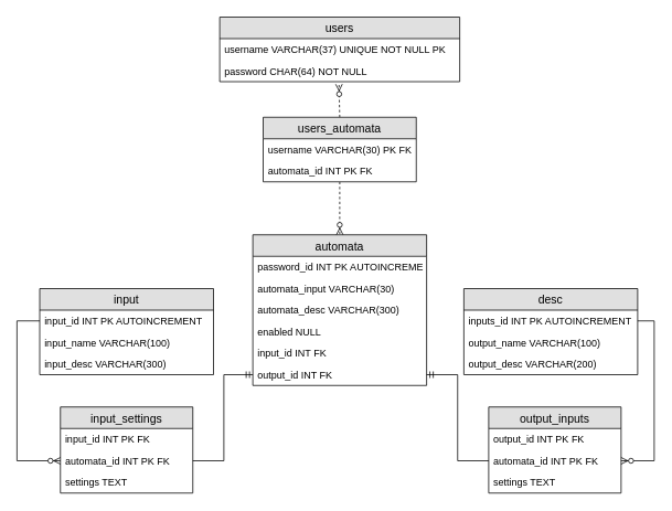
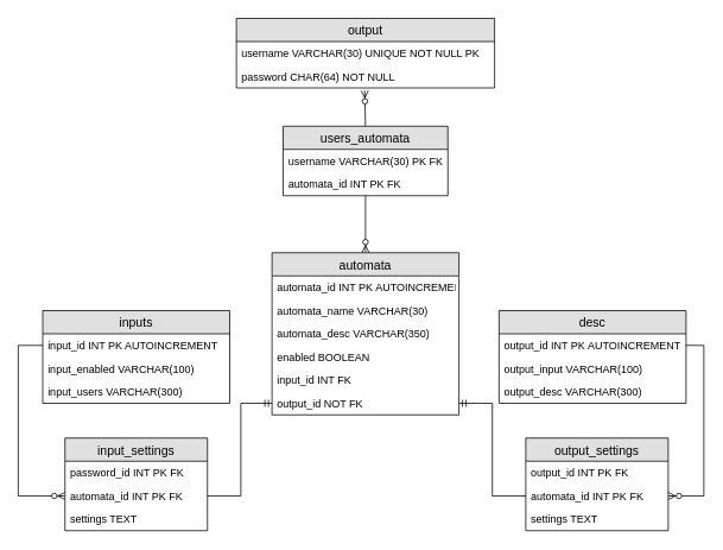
  <mxCell id="0" />
  <mxCell id="1" parent="0" />
- <mxCell id="2" value="users" style="swimlane;fontStyle=0;childLayout=stackLayout;horizontal=1;startSize=26;fillColor=#e0e0e0;horizontalStack=0;resizeParent=1;resizeParentMax=0;resizeLast=0;collapsible=1;marginBottom=0;swimlaneFillColor=#ffffff;align=center;fontSize=14;" parent="1" vertex="1"><mxGeometry x="265" y="20" width="290" height="78" as="geometry" /></mxCell>
- <mxCell id="3" value="username VARCHAR(37) UNIQUE NOT NULL PK" style="text;strokeColor=none;fillColor=none;spacingLeft=4;spacingRight=4;overflow=hidden;rotatable=0;points=[[0,0.5],[1,0.5]];portConstraint=eastwest;fontSize=12;" parent="2" vertex="1"><mxGeometry y="26" width="290" height="26" as="geometry" /></mxCell>
+ <mxCell id="2" value="output" style="swimlane;fontStyle=0;childLayout=stackLayout;horizontal=1;startSize=26;fillColor=#e0e0e0;horizontalStack=0;resizeParent=1;resizeParentMax=0;resizeLast=0;collapsible=1;marginBottom=0;swimlaneFillColor=#ffffff;align=center;fontSize=14;" parent="1" vertex="1"><mxGeometry x="265" y="20" width="290" height="78" as="geometry" /></mxCell>
+ <mxCell id="3" value="username VARCHAR(30) UNIQUE NOT NULL PK" style="text;strokeColor=none;fillColor=none;spacingLeft=4;spacingRight=4;overflow=hidden;rotatable=0;points=[[0,0.5],[1,0.5]];portConstraint=eastwest;fontSize=12;" parent="2" vertex="1"><mxGeometry y="26" width="290" height="26" as="geometry" /></mxCell>
  <mxCell id="4" value="password CHAR(64) NOT NULL&#10;" style="text;strokeColor=none;fillColor=none;spacingLeft=4;spacingRight=4;overflow=hidden;rotatable=0;points=[[0,0.5],[1,0.5]];portConstraint=eastwest;fontSize=12;" parent="2" vertex="1"><mxGeometry y="52" width="290" height="26" as="geometry" /></mxCell>
- <mxCell id="5" style="edgeStyle=orthogonalEdgeStyle;rounded=0;html=1;endArrow=ERzeroToMany;endFill=1;jettySize=auto;orthogonalLoop=1;exitX=0.5;exitY=0;exitDx=0;exitDy=0;entryX=0.497;entryY=1.115;entryDx=0;entryDy=0;entryPerimeter=0;dashed=1;" parent="1" source="7" target="4" edge="1"><mxGeometry relative="1" as="geometry"><mxPoint x="120" y="280" as="sourcePoint" /><mxPoint x="440" y="121" as="targetPoint" /><Array as="points"><mxPoint x="409" y="141" /></Array></mxGeometry></mxCell>
- <mxCell id="6" value="" style="edgeStyle=orthogonalEdgeStyle;rounded=0;html=1;endArrow=ERzeroToMany;endFill=1;jettySize=auto;orthogonalLoop=1;entryX=0.5;entryY=0;exitX=0.5;exitY=1;entryDx=0;entryDy=0;exitDx=0;exitDy=0;dashed=1;" parent="1" source="7" target="10" edge="1"><mxGeometry relative="1" as="geometry"><Array as="points"><mxPoint x="410" y="271" /><mxPoint x="410" y="271" /></Array></mxGeometry></mxCell>
+ <mxCell id="5" style="edgeStyle=orthogonalEdgeStyle;rounded=0;html=1;endArrow=ERzeroToMany;endFill=1;jettySize=auto;orthogonalLoop=1;exitX=0.5;exitY=0;exitDx=0;exitDy=0;entryX=0.497;entryY=1.115;entryDx=0;entryDy=0;entryPerimeter=0;" parent="1" source="7" target="4" edge="1"><mxGeometry relative="1" as="geometry"><mxPoint x="120" y="280" as="sourcePoint" /><mxPoint x="440" y="121" as="targetPoint" /><Array as="points"><mxPoint x="409" y="141" /></Array></mxGeometry></mxCell>
+ <mxCell id="6" value="" style="edgeStyle=orthogonalEdgeStyle;rounded=0;html=1;endArrow=ERzeroToMany;endFill=1;jettySize=auto;orthogonalLoop=1;entryX=0.5;entryY=0;exitX=0.5;exitY=1;entryDx=0;entryDy=0;exitDx=0;exitDy=0;" parent="1" source="7" target="10" edge="1"><mxGeometry relative="1" as="geometry"><Array as="points"><mxPoint x="410" y="271" /><mxPoint x="410" y="271" /></Array></mxGeometry></mxCell>
  <mxCell id="7" value="users_automata" style="swimlane;fontStyle=0;childLayout=stackLayout;horizontal=1;startSize=26;fillColor=#e0e0e0;horizontalStack=0;resizeParent=1;resizeParentMax=0;resizeLast=0;collapsible=1;marginBottom=0;swimlaneFillColor=#ffffff;align=center;fontSize=14;" parent="1" vertex="1"><mxGeometry x="317.5" y="141" width="185" height="78" as="geometry" /></mxCell>
  <mxCell id="8" value="username VARCHAR(30) PK FK" style="text;strokeColor=none;fillColor=none;spacingLeft=4;spacingRight=4;overflow=hidden;rotatable=0;points=[[0,0.5],[1,0.5]];portConstraint=eastwest;fontSize=12;" parent="7" vertex="1"><mxGeometry y="26" width="185" height="26" as="geometry" /></mxCell>
  <mxCell id="9" value="automata_id INT PK FK" style="text;strokeColor=none;fillColor=none;spacingLeft=4;spacingRight=4;overflow=hidden;rotatable=0;points=[[0,0.5],[1,0.5]];portConstraint=eastwest;fontSize=12;" parent="7" vertex="1"><mxGeometry y="52" width="185" height="26" as="geometry" /></mxCell>
  <mxCell id="10" value="automata" style="swimlane;fontStyle=0;childLayout=stackLayout;horizontal=1;startSize=26;fillColor=#e0e0e0;horizontalStack=0;resizeParent=1;resizeParentMax=0;resizeLast=0;collapsible=1;marginBottom=0;swimlaneFillColor=#ffffff;align=center;fontSize=14;" parent="1" vertex="1"><mxGeometry x="305" y="283" width="210" height="182" as="geometry" /></mxCell>
- <mxCell id="11" value="password_id INT PK AUTOINCREMENT" style="text;strokeColor=none;fillColor=none;spacingLeft=4;spacingRight=4;overflow=hidden;rotatable=0;points=[[0,0.5],[1,0.5]];portConstraint=eastwest;fontSize=12;" parent="10" vertex="1"><mxGeometry y="26" width="210" height="26" as="geometry" /></mxCell>
- <mxCell id="12" value="automata_input VARCHAR(30) " style="text;strokeColor=none;fillColor=none;spacingLeft=4;spacingRight=4;overflow=hidden;rotatable=0;points=[[0,0.5],[1,0.5]];portConstraint=eastwest;fontSize=12;" parent="10" vertex="1"><mxGeometry y="52" width="210" height="26" as="geometry" /></mxCell>
- <mxCell id="13" value="automata_desc VARCHAR(300)&#10;" style="text;strokeColor=none;fillColor=none;spacingLeft=4;spacingRight=4;overflow=hidden;rotatable=0;points=[[0,0.5],[1,0.5]];portConstraint=eastwest;fontSize=12;" parent="10" vertex="1"><mxGeometry y="78" width="210" height="26" as="geometry" /></mxCell>
- <mxCell id="14" value="enabled NULL&#10;" style="text;strokeColor=none;fillColor=none;spacingLeft=4;spacingRight=4;overflow=hidden;rotatable=0;points=[[0,0.5],[1,0.5]];portConstraint=eastwest;fontSize=12;" parent="10" vertex="1"><mxGeometry y="104" width="210" height="26" as="geometry" /></mxCell>
+ <mxCell id="11" value="automata_id INT PK AUTOINCREMENT" style="text;strokeColor=none;fillColor=none;spacingLeft=4;spacingRight=4;overflow=hidden;rotatable=0;points=[[0,0.5],[1,0.5]];portConstraint=eastwest;fontSize=12;" parent="10" vertex="1"><mxGeometry y="26" width="210" height="26" as="geometry" /></mxCell>
+ <mxCell id="12" value="automata_name VARCHAR(30) " style="text;strokeColor=none;fillColor=none;spacingLeft=4;spacingRight=4;overflow=hidden;rotatable=0;points=[[0,0.5],[1,0.5]];portConstraint=eastwest;fontSize=12;" parent="10" vertex="1"><mxGeometry y="52" width="210" height="26" as="geometry" /></mxCell>
+ <mxCell id="13" value="automata_desc VARCHAR(350)&#10;" style="text;strokeColor=none;fillColor=none;spacingLeft=4;spacingRight=4;overflow=hidden;rotatable=0;points=[[0,0.5],[1,0.5]];portConstraint=eastwest;fontSize=12;" parent="10" vertex="1"><mxGeometry y="78" width="210" height="26" as="geometry" /></mxCell>
+ <mxCell id="14" value="enabled BOOLEAN&#10;" style="text;strokeColor=none;fillColor=none;spacingLeft=4;spacingRight=4;overflow=hidden;rotatable=0;points=[[0,0.5],[1,0.5]];portConstraint=eastwest;fontSize=12;" parent="10" vertex="1"><mxGeometry y="104" width="210" height="26" as="geometry" /></mxCell>
  <mxCell id="15" value="input_id INT FK&#10;" style="text;strokeColor=none;fillColor=none;spacingLeft=4;spacingRight=4;overflow=hidden;rotatable=0;points=[[0,0.5],[1,0.5]];portConstraint=eastwest;fontSize=12;" parent="10" vertex="1"><mxGeometry y="130" width="210" height="26" as="geometry" /></mxCell>
- <mxCell id="16" value="output_id INT FK&#10;" style="text;strokeColor=none;fillColor=none;spacingLeft=4;spacingRight=4;overflow=hidden;rotatable=0;points=[[0,0.5],[1,0.5]];portConstraint=eastwest;fontSize=12;" parent="10" vertex="1"><mxGeometry y="156" width="210" height="26" as="geometry" /></mxCell>
+ <mxCell id="16" value="output_id NOT FK&#10;" style="text;strokeColor=none;fillColor=none;spacingLeft=4;spacingRight=4;overflow=hidden;rotatable=0;points=[[0,0.5],[1,0.5]];portConstraint=eastwest;fontSize=12;" parent="10" vertex="1"><mxGeometry y="156" width="210" height="26" as="geometry" /></mxCell>
  <mxCell id="17" value="input_settings" style="swimlane;fontStyle=0;childLayout=stackLayout;horizontal=1;startSize=26;fillColor=#e0e0e0;horizontalStack=0;resizeParent=1;resizeParentMax=0;resizeLast=0;collapsible=1;marginBottom=0;swimlaneFillColor=#ffffff;align=center;fontSize=14;" parent="1" vertex="1"><mxGeometry x="72.5" y="491" width="160" height="104" as="geometry" /></mxCell>
- <mxCell id="18" value="input_id INT PK FK" style="text;strokeColor=none;fillColor=none;spacingLeft=4;spacingRight=4;overflow=hidden;rotatable=0;points=[[0,0.5],[1,0.5]];portConstraint=eastwest;fontSize=12;" parent="17" vertex="1"><mxGeometry y="26" width="160" height="26" as="geometry" /></mxCell>
+ <mxCell id="18" value="password_id INT PK FK" style="text;strokeColor=none;fillColor=none;spacingLeft=4;spacingRight=4;overflow=hidden;rotatable=0;points=[[0,0.5],[1,0.5]];portConstraint=eastwest;fontSize=12;" parent="17" vertex="1"><mxGeometry y="26" width="160" height="26" as="geometry" /></mxCell>
  <mxCell id="19" value="automata_id INT PK FK&#10;" style="text;strokeColor=none;fillColor=none;spacingLeft=4;spacingRight=4;overflow=hidden;rotatable=0;points=[[0,0.5],[1,0.5]];portConstraint=eastwest;fontSize=12;" parent="17" vertex="1"><mxGeometry y="52" width="160" height="26" as="geometry" /></mxCell>
  <mxCell id="20" value="settings TEXT&#10;" style="text;strokeColor=none;fillColor=none;spacingLeft=4;spacingRight=4;overflow=hidden;rotatable=0;points=[[0,0.5],[1,0.5]];portConstraint=eastwest;fontSize=12;" parent="17" vertex="1"><mxGeometry y="78" width="160" height="26" as="geometry" /></mxCell>
- <mxCell id="21" value="input" style="swimlane;fontStyle=0;childLayout=stackLayout;horizontal=1;startSize=26;fillColor=#e0e0e0;horizontalStack=0;resizeParent=1;resizeParentMax=0;resizeLast=0;collapsible=1;marginBottom=0;swimlaneFillColor=#ffffff;align=center;fontSize=14;" parent="1" vertex="1"><mxGeometry x="47.5" y="348" width="210" height="104" as="geometry" /></mxCell>
+ <mxCell id="21" value="inputs" style="swimlane;fontStyle=0;childLayout=stackLayout;horizontal=1;startSize=26;fillColor=#e0e0e0;horizontalStack=0;resizeParent=1;resizeParentMax=0;resizeLast=0;collapsible=1;marginBottom=0;swimlaneFillColor=#ffffff;align=center;fontSize=14;" parent="1" vertex="1"><mxGeometry x="47.5" y="348" width="210" height="104" as="geometry" /></mxCell>
  <mxCell id="22" value="input_id INT PK AUTOINCREMENT" style="text;strokeColor=none;fillColor=none;spacingLeft=4;spacingRight=4;overflow=hidden;rotatable=0;points=[[0,0.5],[1,0.5]];portConstraint=eastwest;fontSize=12;" parent="21" vertex="1"><mxGeometry y="26" width="210" height="26" as="geometry" /></mxCell>
- <mxCell id="23" value="input_name VARCHAR(100)" style="text;strokeColor=none;fillColor=none;spacingLeft=4;spacingRight=4;overflow=hidden;rotatable=0;points=[[0,0.5],[1,0.5]];portConstraint=eastwest;fontSize=12;" parent="21" vertex="1"><mxGeometry y="52" width="210" height="26" as="geometry" /></mxCell>
- <mxCell id="24" value="input_desc VARCHAR(300)&#10;" style="text;strokeColor=none;fillColor=none;spacingLeft=4;spacingRight=4;overflow=hidden;rotatable=0;points=[[0,0.5],[1,0.5]];portConstraint=eastwest;fontSize=12;" parent="21" vertex="1"><mxGeometry y="78" width="210" height="26" as="geometry" /></mxCell>
+ <mxCell id="23" value="input_enabled VARCHAR(100)" style="text;strokeColor=none;fillColor=none;spacingLeft=4;spacingRight=4;overflow=hidden;rotatable=0;points=[[0,0.5],[1,0.5]];portConstraint=eastwest;fontSize=12;" parent="21" vertex="1"><mxGeometry y="52" width="210" height="26" as="geometry" /></mxCell>
+ <mxCell id="24" value="input_users VARCHAR(300)&#10;" style="text;strokeColor=none;fillColor=none;spacingLeft=4;spacingRight=4;overflow=hidden;rotatable=0;points=[[0,0.5],[1,0.5]];portConstraint=eastwest;fontSize=12;" parent="21" vertex="1"><mxGeometry y="78" width="210" height="26" as="geometry" /></mxCell>
  <mxCell id="25" value="desc" style="swimlane;fontStyle=0;childLayout=stackLayout;horizontal=1;startSize=26;fillColor=#e0e0e0;horizontalStack=0;resizeParent=1;resizeParentMax=0;resizeLast=0;collapsible=1;marginBottom=0;swimlaneFillColor=#ffffff;align=center;fontSize=14;" parent="1" vertex="1"><mxGeometry x="560" y="348" width="210" height="104" as="geometry" /></mxCell>
- <mxCell id="26" value="inputs_id INT PK AUTOINCREMENT" style="text;strokeColor=none;fillColor=none;spacingLeft=4;spacingRight=4;overflow=hidden;rotatable=0;points=[[0,0.5],[1,0.5]];portConstraint=eastwest;fontSize=12;" parent="25" vertex="1"><mxGeometry y="26" width="210" height="26" as="geometry" /></mxCell>
- <mxCell id="27" value="output_name VARCHAR(100)" style="text;strokeColor=none;fillColor=none;spacingLeft=4;spacingRight=4;overflow=hidden;rotatable=0;points=[[0,0.5],[1,0.5]];portConstraint=eastwest;fontSize=12;" parent="25" vertex="1"><mxGeometry y="52" width="210" height="26" as="geometry" /></mxCell>
- <mxCell id="28" value="output_desc VARCHAR(200)&#10;" style="text;strokeColor=none;fillColor=none;spacingLeft=4;spacingRight=4;overflow=hidden;rotatable=0;points=[[0,0.5],[1,0.5]];portConstraint=eastwest;fontSize=12;" parent="25" vertex="1"><mxGeometry y="78" width="210" height="26" as="geometry" /></mxCell>
+ <mxCell id="26" value="output_id INT PK AUTOINCREMENT" style="text;strokeColor=none;fillColor=none;spacingLeft=4;spacingRight=4;overflow=hidden;rotatable=0;points=[[0,0.5],[1,0.5]];portConstraint=eastwest;fontSize=12;" parent="25" vertex="1"><mxGeometry y="26" width="210" height="26" as="geometry" /></mxCell>
+ <mxCell id="27" value="output_input VARCHAR(100)" style="text;strokeColor=none;fillColor=none;spacingLeft=4;spacingRight=4;overflow=hidden;rotatable=0;points=[[0,0.5],[1,0.5]];portConstraint=eastwest;fontSize=12;" parent="25" vertex="1"><mxGeometry y="52" width="210" height="26" as="geometry" /></mxCell>
+ <mxCell id="28" value="output_desc VARCHAR(300)&#10;" style="text;strokeColor=none;fillColor=none;spacingLeft=4;spacingRight=4;overflow=hidden;rotatable=0;points=[[0,0.5],[1,0.5]];portConstraint=eastwest;fontSize=12;" parent="25" vertex="1"><mxGeometry y="78" width="210" height="26" as="geometry" /></mxCell>
  <mxCell id="29" style="edgeStyle=orthogonalEdgeStyle;rounded=0;html=1;endArrow=ERzeroToMany;endFill=1;jettySize=auto;orthogonalLoop=1;entryX=0;entryY=0.5;entryDx=0;entryDy=0;exitX=0;exitY=0.5;exitDx=0;exitDy=0;" parent="1" source="22" target="19" edge="1"><mxGeometry relative="1" as="geometry"><mxPoint x="315" y="436" as="targetPoint" /><Array as="points"><mxPoint x="20" y="387" /><mxPoint x="20" y="556" /></Array><mxPoint x="-210" y="740" as="sourcePoint" /></mxGeometry></mxCell>
- <mxCell id="30" value="output_inputs" style="swimlane;fontStyle=0;childLayout=stackLayout;horizontal=1;startSize=26;fillColor=#e0e0e0;horizontalStack=0;resizeParent=1;resizeParentMax=0;resizeLast=0;collapsible=1;marginBottom=0;swimlaneFillColor=#ffffff;align=center;fontSize=14;" parent="1" vertex="1"><mxGeometry x="590" y="491" width="160" height="104" as="geometry" /></mxCell>
+ <mxCell id="30" value="output_settings" style="swimlane;fontStyle=0;childLayout=stackLayout;horizontal=1;startSize=26;fillColor=#e0e0e0;horizontalStack=0;resizeParent=1;resizeParentMax=0;resizeLast=0;collapsible=1;marginBottom=0;swimlaneFillColor=#ffffff;align=center;fontSize=14;" parent="1" vertex="1"><mxGeometry x="590" y="491" width="160" height="104" as="geometry" /></mxCell>
  <mxCell id="31" value="output_id INT PK FK" style="text;strokeColor=none;fillColor=none;spacingLeft=4;spacingRight=4;overflow=hidden;rotatable=0;points=[[0,0.5],[1,0.5]];portConstraint=eastwest;fontSize=12;" parent="30" vertex="1"><mxGeometry y="26" width="160" height="26" as="geometry" /></mxCell>
  <mxCell id="32" value="automata_id INT PK FK&#10;" style="text;strokeColor=none;fillColor=none;spacingLeft=4;spacingRight=4;overflow=hidden;rotatable=0;points=[[0,0.5],[1,0.5]];portConstraint=eastwest;fontSize=12;" parent="30" vertex="1"><mxGeometry y="52" width="160" height="26" as="geometry" /></mxCell>
  <mxCell id="33" value="settings TEXT&#10;" style="text;strokeColor=none;fillColor=none;spacingLeft=4;spacingRight=4;overflow=hidden;rotatable=0;points=[[0,0.5],[1,0.5]];portConstraint=eastwest;fontSize=12;" parent="30" vertex="1"><mxGeometry y="78" width="160" height="26" as="geometry" /></mxCell>
  <mxCell id="34" style="edgeStyle=orthogonalEdgeStyle;rounded=0;html=1;endArrow=ERzeroToMany;endFill=1;jettySize=auto;orthogonalLoop=1;exitX=1;exitY=0.5;exitDx=0;exitDy=0;entryX=1;entryY=0.5;entryDx=0;entryDy=0;" parent="1" source="26" target="32" edge="1"><mxGeometry relative="1" as="geometry"><mxPoint x="854" y="410" as="sourcePoint" /><mxPoint x="750" y="517" as="targetPoint" /><Array as="points"><mxPoint x="790" y="387" /><mxPoint x="790" y="556" /></Array></mxGeometry></mxCell>
  <mxCell id="35" value="" style="edgeStyle=orthogonalEdgeStyle;fontSize=12;html=1;endArrow=ERmandOne;entryX=0;entryY=0.5;entryDx=0;entryDy=0;elbow=vertical;rounded=0;exitX=1;exitY=0.5;exitDx=0;exitDy=0;" parent="1" source="19" target="16" edge="1"><mxGeometry width="100" height="100" relative="1" as="geometry"><mxPoint x="270" y="551" as="sourcePoint" /><mxPoint x="250" y="560" as="targetPoint" /><Array as="points"><mxPoint x="270" y="556" /><mxPoint x="270" y="452" /></Array></mxGeometry></mxCell>
  <mxCell id="36" value="" style="edgeStyle=orthogonalEdgeStyle;fontSize=12;html=1;endArrow=ERmandOne;entryX=1;entryY=0.5;entryDx=0;entryDy=0;rounded=0;" parent="1" source="32" target="16" edge="1"><mxGeometry width="100" height="100" relative="1" as="geometry"><mxPoint x="305" y="569" as="sourcePoint" /><mxPoint x="520" y="500" as="targetPoint" /></mxGeometry></mxCell>
